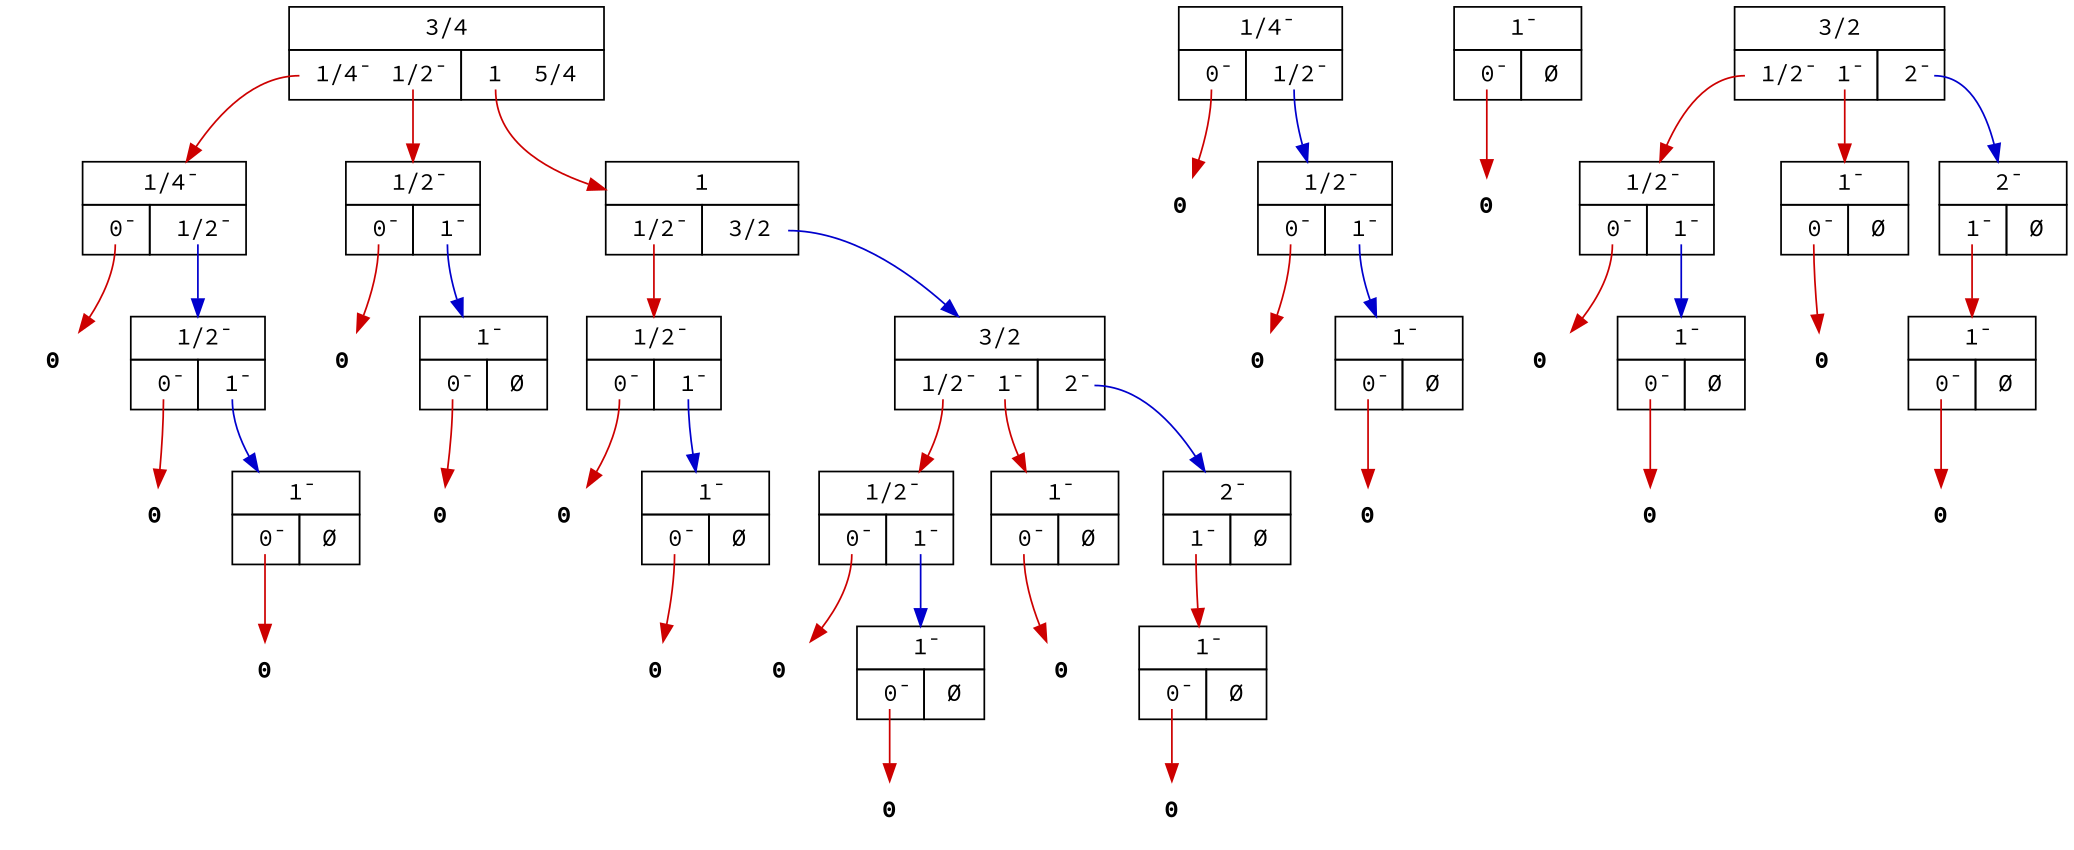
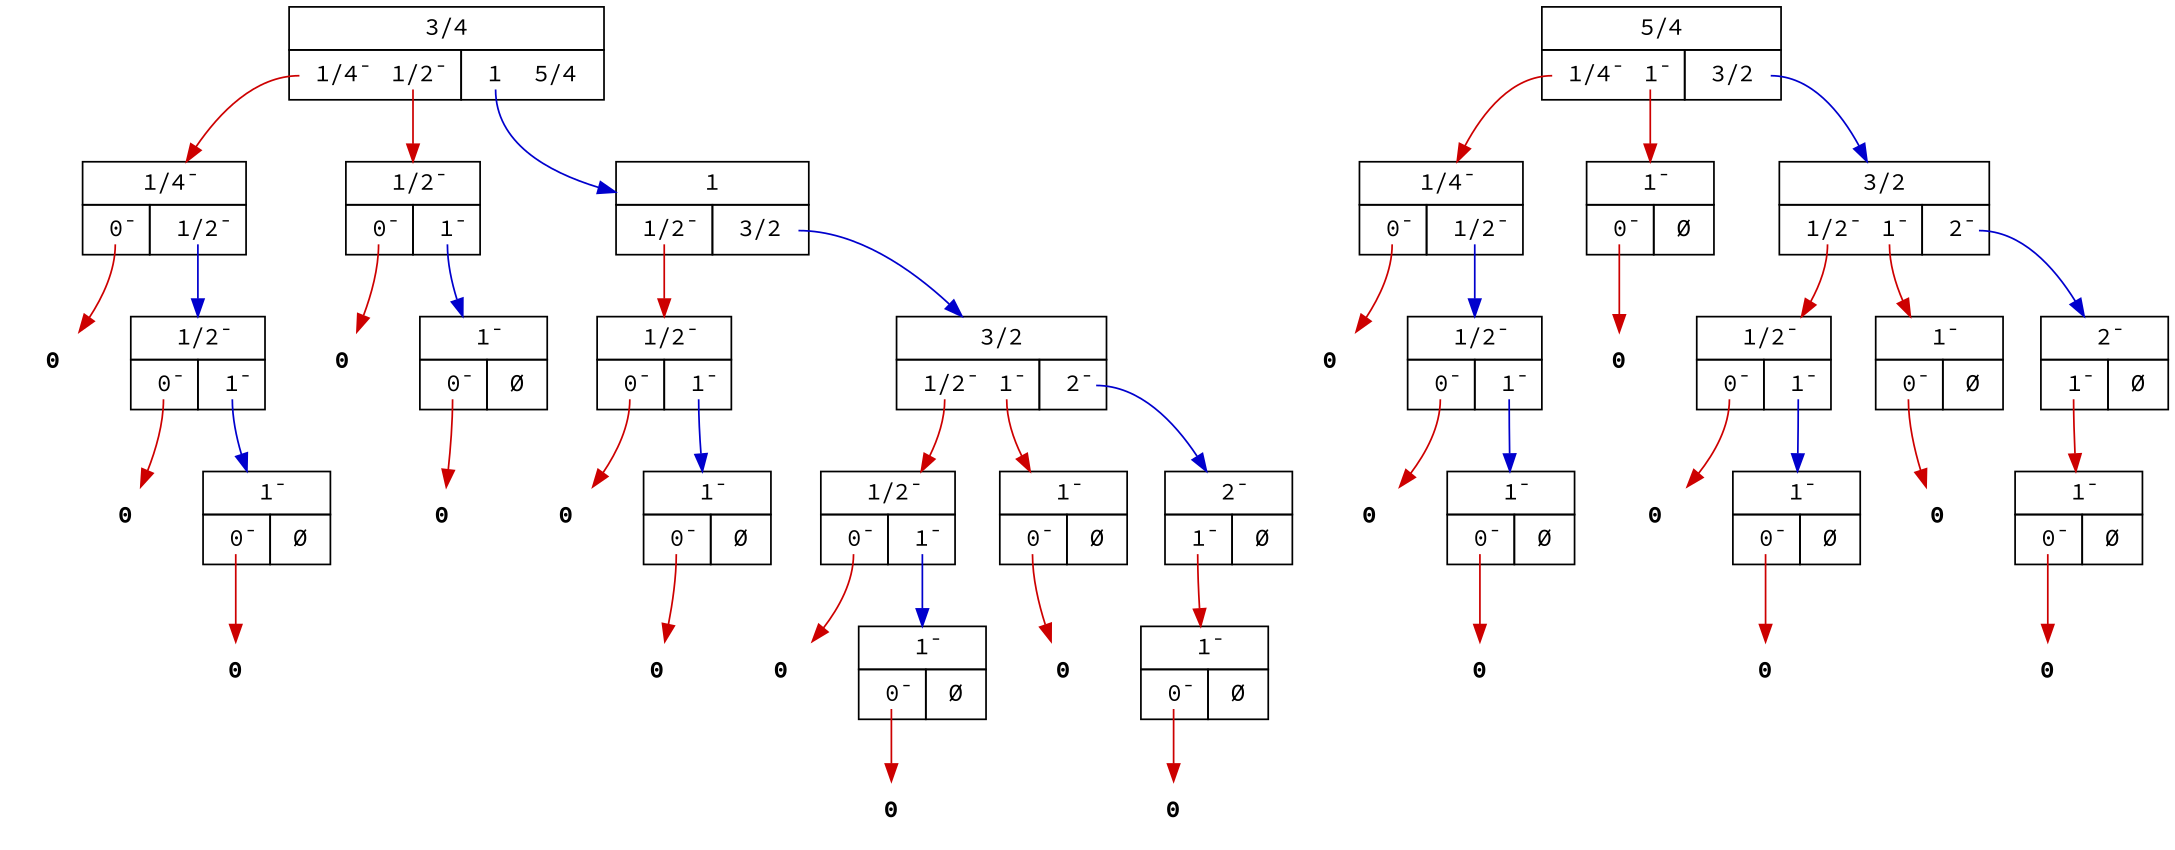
  digraph {
    fontname="Source Code Pro"
    node [fontname="Source Code Pro" margin=0 shape=none]
    edge [color=red3 dir=forward fontname="Source Code Pro" tailport="0,1"]
    n1 [label=<<TABLE BORDER="0" CELLBORDER="1" CELLSPACING="0" CELLPADDING="4">          <TR><TD COLSPAN="2">3/4</TD></TR>          <TR><TD PORT="L"> <TABLE BORDER="0" CELLBORDER="0" CELLPADDING="0"><TR><TD PORT="1/4,1"> 1/4̅ </TD> &nbsp; <TD PORT="1/2,2"> 1/2̅ </TD> &nbsp; </TR></TABLE> </TD><TD PORT="R"> <TABLE BORDER="0" CELLBORDER="0" CELLPADDING="0"><TR><TD PORT="1,1"> 1 </TD> &nbsp; <TD PORT="5/4,2"> 5/4 </TD> &nbsp; </TR></TABLE> </TD></TR>          </TABLE>>]
    n2 [label=<<TABLE BORDER="0" CELLBORDER="1" CELLSPACING="0" CELLPADDING="4">          <TR><TD COLSPAN="2">1/4̅</TD></TR>          <TR><TD PORT="L"> <TABLE BORDER="0" CELLBORDER="0" CELLPADDING="0"><TR><TD PORT="0,1"> 0̅ </TD> &nbsp; </TR></TABLE> </TD><TD PORT="R"> <TABLE BORDER="0" CELLBORDER="0" CELLPADDING="0"><TR><TD PORT="1/2,1"> 1/2̅ </TD> &nbsp; </TR></TABLE> </TD></TR>          </TABLE>>]
    n3 [label=<<TABLE BORDER="0" CELLBORDER="1" CELLSPACING="0" CELLPADDING="4">          <TR><TD COLSPAN="2">1/2̅</TD></TR>          <TR><TD PORT="L"> <TABLE BORDER="0" CELLBORDER="0" CELLPADDING="0"><TR><TD PORT="0,1"> 0̅ </TD> &nbsp; </TR></TABLE> </TD><TD PORT="R"> <TABLE BORDER="0" CELLBORDER="0" CELLPADDING="0"><TR><TD PORT="1,1"> 1̅ </TD> &nbsp; </TR></TABLE> </TD></TR>          </TABLE>>]
    n4 [label=<<TABLE BORDER="0" CELLBORDER="1" CELLSPACING="0" CELLPADDING="4">          <TR><TD COLSPAN="2">1</TD></TR>          <TR><TD PORT="L"> <TABLE BORDER="0" CELLBORDER="0" CELLPADDING="0"><TR><TD PORT="1/2,1"> 1/2̅ </TD> &nbsp; </TR></TABLE> </TD><TD PORT="R"> <TABLE BORDER="0" CELLBORDER="0" CELLPADDING="0"><TR><TD PORT="3/2,1"> 3/2 </TD> &nbsp; </TR></TABLE> </TD></TR>          </TABLE>>]
    n5 [label=<<B>0</B>>]
    n6 [label=<<TABLE BORDER="0" CELLBORDER="1" CELLSPACING="0" CELLPADDING="4">          <TR><TD COLSPAN="2">1/2̅</TD></TR>          <TR><TD PORT="L"> <TABLE BORDER="0" CELLBORDER="0" CELLPADDING="0"><TR><TD PORT="0,1"> 0̅ </TD> &nbsp; </TR></TABLE> </TD><TD PORT="R"> <TABLE BORDER="0" CELLBORDER="0" CELLPADDING="0"><TR><TD PORT="1,1"> 1̅ </TD> &nbsp; </TR></TABLE> </TD></TR>          </TABLE>>]
    n7 [label=<<B>0</B>>]
    n8 [label=<<TABLE BORDER="0" CELLBORDER="1" CELLSPACING="0" CELLPADDING="4">          <TR><TD COLSPAN="2">1̅</TD></TR>          <TR><TD PORT="L"> <TABLE BORDER="0" CELLBORDER="0" CELLPADDING="0"><TR><TD PORT="0,1"> 0̅ </TD> &nbsp; </TR></TABLE> </TD><TD PORT="R"> Ø </TD></TR>          </TABLE>>]
    n9 [label=<<TABLE BORDER="0" CELLBORDER="1" CELLSPACING="0" CELLPADDING="4">          <TR><TD COLSPAN="2">1/2̅</TD></TR>          <TR><TD PORT="L"> <TABLE BORDER="0" CELLBORDER="0" CELLPADDING="0"><TR><TD PORT="0,1"> 0̅ </TD> &nbsp; </TR></TABLE> </TD><TD PORT="R"> <TABLE BORDER="0" CELLBORDER="0" CELLPADDING="0"><TR><TD PORT="1,1"> 1̅ </TD> &nbsp; </TR></TABLE> </TD></TR>          </TABLE>>]
    n10 [label=<<TABLE BORDER="0" CELLBORDER="1" CELLSPACING="0" CELLPADDING="4">          <TR><TD COLSPAN="2">3/2</TD></TR>          <TR><TD PORT="L"> <TABLE BORDER="0" CELLBORDER="0" CELLPADDING="0"><TR><TD PORT="1/2,1"> 1/2̅ </TD> &nbsp; <TD PORT="1,2"> 1̅ </TD> &nbsp; </TR></TABLE> </TD><TD PORT="R"> <TABLE BORDER="0" CELLBORDER="0" CELLPADDING="0"><TR><TD PORT="2,1"> 2̅ </TD> &nbsp; </TR></TABLE> </TD></TR>          </TABLE>>]
+   n11 [label=<<TABLE BORDER="0" CELLBORDER="1" CELLSPACING="0" CELLPADDING="4">          <TR><TD COLSPAN="2">5/4</TD></TR>          <TR><TD PORT="L"> <TABLE BORDER="0" CELLBORDER="0" CELLPADDING="0"><TR><TD PORT="1/4,1"> 1/4̅ </TD> &nbsp; <TD PORT="1,2"> 1̅ </TD> &nbsp; </TR></TABLE> </TD><TD PORT="R"> <TABLE BORDER="0" CELLBORDER="0" CELLPADDING="0"><TR><TD PORT="3/2,1"> 3/2 </TD> &nbsp; </TR></TABLE> </TD></TR>          </TABLE>>]
    n12 [label=<<TABLE BORDER="0" CELLBORDER="1" CELLSPACING="0" CELLPADDING="4">          <TR><TD COLSPAN="2">1/4̅</TD></TR>          <TR><TD PORT="L"> <TABLE BORDER="0" CELLBORDER="0" CELLPADDING="0"><TR><TD PORT="0,1"> 0̅ </TD> &nbsp; </TR></TABLE> </TD><TD PORT="R"> <TABLE BORDER="0" CELLBORDER="0" CELLPADDING="0"><TR><TD PORT="1/2,1"> 1/2̅ </TD> &nbsp; </TR></TABLE> </TD></TR>          </TABLE>>]
    n13 [label=<<TABLE BORDER="0" CELLBORDER="1" CELLSPACING="0" CELLPADDING="4">          <TR><TD COLSPAN="2">1̅</TD></TR>          <TR><TD PORT="L"> <TABLE BORDER="0" CELLBORDER="0" CELLPADDING="0"><TR><TD PORT="0,1"> 0̅ </TD> &nbsp; </TR></TABLE> </TD><TD PORT="R"> Ø </TD></TR>          </TABLE>>]
    n14 [label=<<TABLE BORDER="0" CELLBORDER="1" CELLSPACING="0" CELLPADDING="4">          <TR><TD COLSPAN="2">3/2</TD></TR>          <TR><TD PORT="L"> <TABLE BORDER="0" CELLBORDER="0" CELLPADDING="0"><TR><TD PORT="1/2,1"> 1/2̅ </TD> &nbsp; <TD PORT="1,2"> 1̅ </TD> &nbsp; </TR></TABLE> </TD><TD PORT="R"> <TABLE BORDER="0" CELLBORDER="0" CELLPADDING="0"><TR><TD PORT="2,1"> 2̅ </TD> &nbsp; </TR></TABLE> </TD></TR>          </TABLE>>]
    n15 [label=<<B>0</B>>]
    n16 [label=<<TABLE BORDER="0" CELLBORDER="1" CELLSPACING="0" CELLPADDING="4">          <TR><TD COLSPAN="2">1̅</TD></TR>          <TR><TD PORT="L"> <TABLE BORDER="0" CELLBORDER="0" CELLPADDING="0"><TR><TD PORT="0,1"> 0̅ </TD> &nbsp; </TR></TABLE> </TD><TD PORT="R"> Ø </TD></TR>          </TABLE>>]
    n17 [label=<<B>0</B>>]
    n18 [label=<<B>0</B>>]
    n19 [label=<<B>0</B>>]
    n20 [label=<<TABLE BORDER="0" CELLBORDER="1" CELLSPACING="0" CELLPADDING="4">          <TR><TD COLSPAN="2">1̅</TD></TR>          <TR><TD PORT="L"> <TABLE BORDER="0" CELLBORDER="0" CELLPADDING="0"><TR><TD PORT="0,1"> 0̅ </TD> &nbsp; </TR></TABLE> </TD><TD PORT="R"> Ø </TD></TR>          </TABLE>>]
    n21 [label=<<TABLE BORDER="0" CELLBORDER="1" CELLSPACING="0" CELLPADDING="4">          <TR><TD COLSPAN="2">1/2̅</TD></TR>          <TR><TD PORT="L"> <TABLE BORDER="0" CELLBORDER="0" CELLPADDING="0"><TR><TD PORT="0,1"> 0̅ </TD> &nbsp; </TR></TABLE> </TD><TD PORT="R"> <TABLE BORDER="0" CELLBORDER="0" CELLPADDING="0"><TR><TD PORT="1,1"> 1̅ </TD> &nbsp; </TR></TABLE> </TD></TR>          </TABLE>>]
    n22 [label=<<TABLE BORDER="0" CELLBORDER="1" CELLSPACING="0" CELLPADDING="4">          <TR><TD COLSPAN="2">1̅</TD></TR>          <TR><TD PORT="L"> <TABLE BORDER="0" CELLBORDER="0" CELLPADDING="0"><TR><TD PORT="0,1"> 0̅ </TD> &nbsp; </TR></TABLE> </TD><TD PORT="R"> Ø </TD></TR>          </TABLE>>]
    n23 [label=<<TABLE BORDER="0" CELLBORDER="1" CELLSPACING="0" CELLPADDING="4">          <TR><TD COLSPAN="2">2̅</TD></TR>          <TR><TD PORT="L"> <TABLE BORDER="0" CELLBORDER="0" CELLPADDING="0"><TR><TD PORT="1,1"> 1̅ </TD> &nbsp; </TR></TABLE> </TD><TD PORT="R"> Ø </TD></TR>          </TABLE>>]
    n24 [label=<<B>0</B>>]
    n25 [label=<<B>0</B>>]
    n26 [label=<<TABLE BORDER="0" CELLBORDER="1" CELLSPACING="0" CELLPADDING="4">          <TR><TD COLSPAN="2">1̅</TD></TR>          <TR><TD PORT="L"> <TABLE BORDER="0" CELLBORDER="0" CELLPADDING="0"><TR><TD PORT="0,1"> 0̅ </TD> &nbsp; </TR></TABLE> </TD><TD PORT="R"> Ø </TD></TR>          </TABLE>>]
    n27 [label=<<B>0</B>>]
    n28 [label=<<TABLE BORDER="0" CELLBORDER="1" CELLSPACING="0" CELLPADDING="4">          <TR><TD COLSPAN="2">1̅</TD></TR>          <TR><TD PORT="L"> <TABLE BORDER="0" CELLBORDER="0" CELLPADDING="0"><TR><TD PORT="0,1"> 0̅ </TD> &nbsp; </TR></TABLE> </TD><TD PORT="R"> Ø </TD></TR>          </TABLE>>]
    n29 [label=<<B>0</B>>]
    n30 [label=<<B>0</B>>]
    n31 [label=<<B>0</B>>]
    n32 [label=<<TABLE BORDER="0" CELLBORDER="1" CELLSPACING="0" CELLPADDING="4">          <TR><TD COLSPAN="2">1/2̅</TD></TR>          <TR><TD PORT="L"> <TABLE BORDER="0" CELLBORDER="0" CELLPADDING="0"><TR><TD PORT="0,1"> 0̅ </TD> &nbsp; </TR></TABLE> </TD><TD PORT="R"> <TABLE BORDER="0" CELLBORDER="0" CELLPADDING="0"><TR><TD PORT="1,1"> 1̅ </TD> &nbsp; </TR></TABLE> </TD></TR>          </TABLE>>]
    n33 [label=<<B>0</B>>]
    n34 [label=<<TABLE BORDER="0" CELLBORDER="1" CELLSPACING="0" CELLPADDING="4">          <TR><TD COLSPAN="2">1/2̅</TD></TR>          <TR><TD PORT="L"> <TABLE BORDER="0" CELLBORDER="0" CELLPADDING="0"><TR><TD PORT="0,1"> 0̅ </TD> &nbsp; </TR></TABLE> </TD><TD PORT="R"> <TABLE BORDER="0" CELLBORDER="0" CELLPADDING="0"><TR><TD PORT="1,1"> 1̅ </TD> &nbsp; </TR></TABLE> </TD></TR>          </TABLE>>]
    n35 [label=<<TABLE BORDER="0" CELLBORDER="1" CELLSPACING="0" CELLPADDING="4">          <TR><TD COLSPAN="2">1̅</TD></TR>          <TR><TD PORT="L"> <TABLE BORDER="0" CELLBORDER="0" CELLPADDING="0"><TR><TD PORT="0,1"> 0̅ </TD> &nbsp; </TR></TABLE> </TD><TD PORT="R"> Ø </TD></TR>          </TABLE>>]
    n36 [label=<<TABLE BORDER="0" CELLBORDER="1" CELLSPACING="0" CELLPADDING="4">          <TR><TD COLSPAN="2">2̅</TD></TR>          <TR><TD PORT="L"> <TABLE BORDER="0" CELLBORDER="0" CELLPADDING="0"><TR><TD PORT="1,1"> 1̅ </TD> &nbsp; </TR></TABLE> </TD><TD PORT="R"> Ø </TD></TR>          </TABLE>>]
    n37 [label=<<B>0</B>>]
    n38 [label=<<TABLE BORDER="0" CELLBORDER="1" CELLSPACING="0" CELLPADDING="4">          <TR><TD COLSPAN="2">1̅</TD></TR>          <TR><TD PORT="L"> <TABLE BORDER="0" CELLBORDER="0" CELLPADDING="0"><TR><TD PORT="0,1"> 0̅ </TD> &nbsp; </TR></TABLE> </TD><TD PORT="R"> Ø </TD></TR>          </TABLE>>]
    n39 [label=<<B>0</B>>]
    n40 [label=<<B>0</B>>]
    n41 [label=<<TABLE BORDER="0" CELLBORDER="1" CELLSPACING="0" CELLPADDING="4">          <TR><TD COLSPAN="2">1̅</TD></TR>          <TR><TD PORT="L"> <TABLE BORDER="0" CELLBORDER="0" CELLPADDING="0"><TR><TD PORT="0,1"> 0̅ </TD> &nbsp; </TR></TABLE> </TD><TD PORT="R"> Ø </TD></TR>          </TABLE>>]
    n42 [label=<<B>0</B>>]
    n43 [label=<<TABLE BORDER="0" CELLBORDER="1" CELLSPACING="0" CELLPADDING="4">          <TR><TD COLSPAN="2">1̅</TD></TR>          <TR><TD PORT="L"> <TABLE BORDER="0" CELLBORDER="0" CELLPADDING="0"><TR><TD PORT="0,1"> 0̅ </TD> &nbsp; </TR></TABLE> </TD><TD PORT="R"> Ø </TD></TR>          </TABLE>>]
    n44 [label=<<B>0</B>>]
    n45 [label=<<B>0</B>>]
    n1 -> n2 [tailport="1/4,1"]
    n1 -> n3 [tailport="1/2,2"]
-   n1 -> n4 [tailport="1,1"]
+   n1 -> n4 [color=blue3 tailport="1,1"]
    n2 -> n5
    n2 -> n6 [color=blue3 tailport="1/2,1"]
    n3 -> n7
    n3 -> n8 [color=blue3 tailport="1,1"]
    n4 -> n9 [tailport="1/2,1"]
    n4 -> n10 [color=blue3 tailport="3/2,1"]
    n6 -> n15
    n6 -> n16 [color=blue3 tailport="1,1"]
    n8 -> n18
    n9 -> n19
    n9 -> n20 [color=blue3 tailport="1,1"]
    n10 -> n21 [tailport="1/2,1"]
    n10 -> n22 [tailport="1,2"]
    n10 -> n23 [color=blue3 tailport="2,1"]
+   n11 -> n12 [tailport="1/4,1"]
+   n11 -> n13 [tailport="1,2"]
+   n11 -> n14 [color=blue3 tailport="3/2,1"]
    n12 -> n31
    n12 -> n32 [color=blue3 tailport="1/2,1"]
    n13 -> n33
    n14 -> n34 [tailport="1/2,1"]
    n14 -> n35 [tailport="1,2"]
    n14 -> n36 [color=blue3 tailport="2,1"]
    n16 -> n17
    n20 -> n24
    n21 -> n25
    n21 -> n26 [color=blue3 tailport="1,1"]
    n22 -> n27
    n23 -> n28 [tailport="1,1"]
    n26 -> n29
    n28 -> n30
    n32 -> n37
    n32 -> n38 [color=blue3 tailport="1,1"]
    n34 -> n40
    n34 -> n41 [color=blue3 tailport="1,1"]
    n35 -> n42
    n36 -> n43 [tailport="1,1"]
    n38 -> n39
    n41 -> n44
    n43 -> n45
  }
